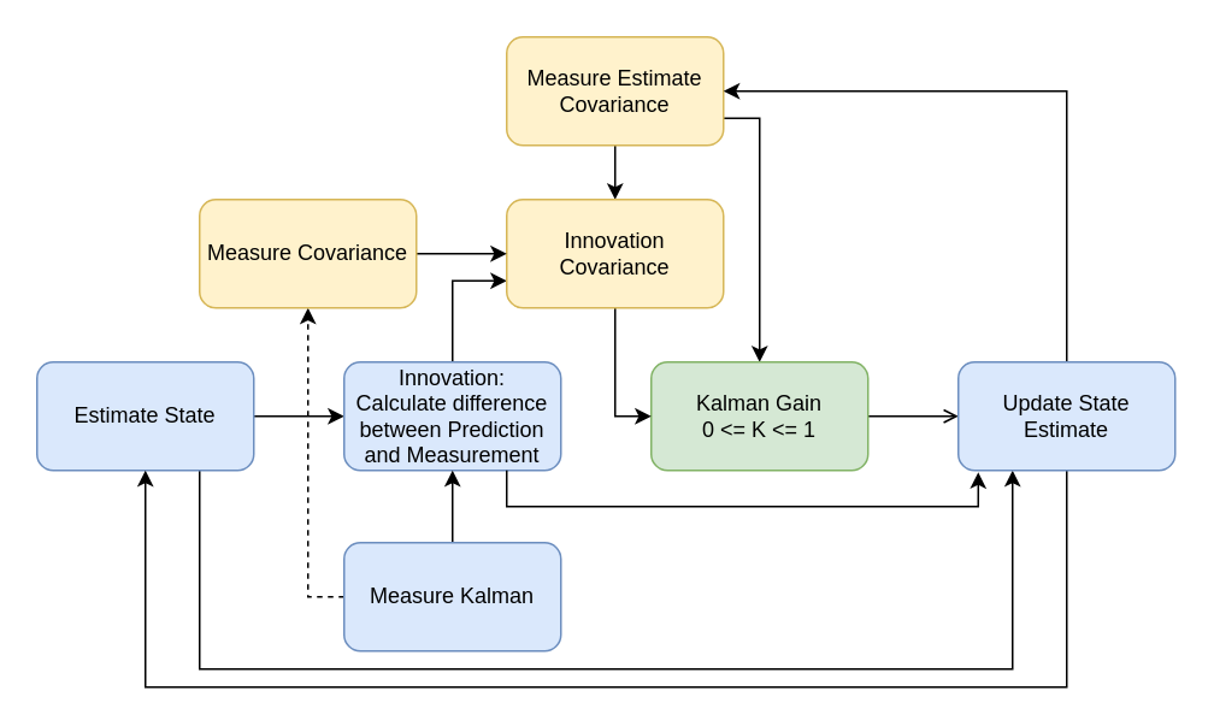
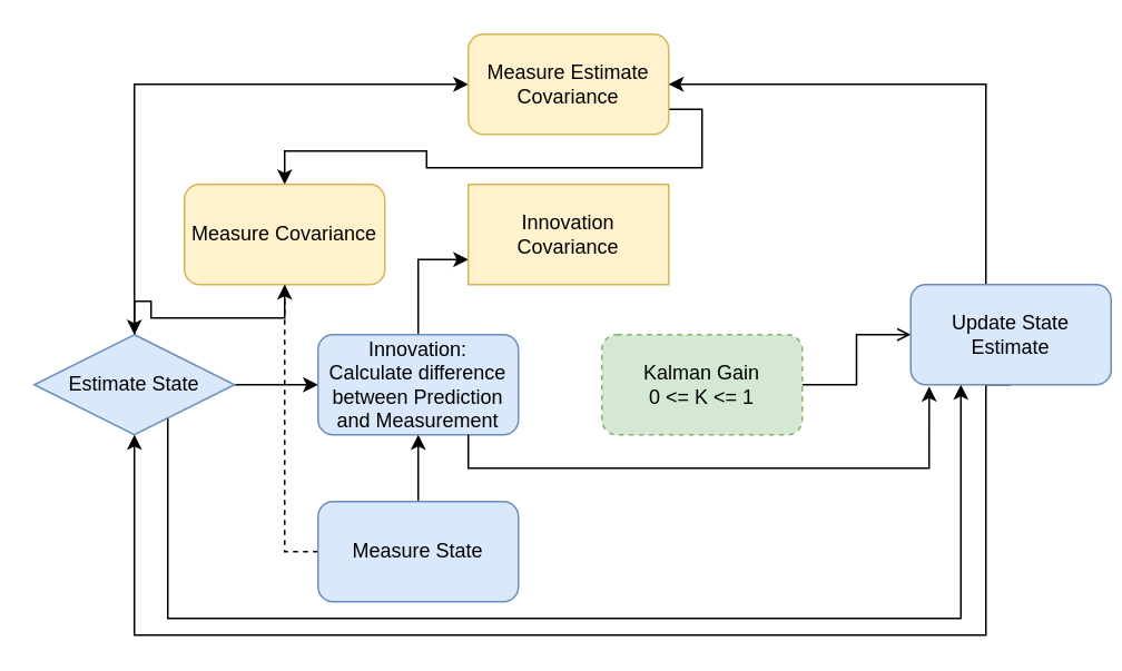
  <mxCell id="0" />
  <mxCell id="1" parent="0" />
  <mxCell id="2" style="edgeStyle=orthogonalEdgeStyle;rounded=0;orthogonalLoop=1;jettySize=auto;html=1;entryX=0;entryY=0.5;entryDx=0;entryDy=0;" edge="1" parent="1" source="5" target="10"><mxGeometry relative="1" as="geometry" /></mxCell>
+ <mxCell id="3" style="edgeStyle=orthogonalEdgeStyle;rounded=0;orthogonalLoop=1;jettySize=auto;html=1;entryX=0;entryY=0.5;entryDx=0;entryDy=0;" edge="1" parent="1" source="5" target="8"><mxGeometry relative="1" as="geometry"><Array as="points"><mxPoint x="80" y="50" /></Array></mxGeometry></mxCell>
  <mxCell id="4" style="edgeStyle=orthogonalEdgeStyle;rounded=0;orthogonalLoop=1;jettySize=auto;html=1;exitX=0.75;exitY=1;exitDx=0;exitDy=0;entryX=0.25;entryY=1;entryDx=0;entryDy=0;" edge="1" parent="1" source="5" target="17"><mxGeometry relative="1" as="geometry"><Array as="points"><mxPoint x="110" y="370" /><mxPoint x="560" y="370" /></Array></mxGeometry></mxCell>
- <mxCell id="5" value="Estimate State" style="rounded=1;whiteSpace=wrap;html=1;fillColor=#dae8fc;strokeColor=#6c8ebf;" vertex="1" parent="1"><mxGeometry x="20" y="200" width="120" height="60" as="geometry" /></mxCell>
- <mxCell id="6" style="edgeStyle=orthogonalEdgeStyle;rounded=0;orthogonalLoop=1;jettySize=auto;html=1;entryX=0.5;entryY=0;entryDx=0;entryDy=0;" edge="1" parent="1" source="8" target="14"><mxGeometry relative="1" as="geometry" /></mxCell>
- <mxCell id="7" style="edgeStyle=orthogonalEdgeStyle;rounded=0;orthogonalLoop=1;jettySize=auto;html=1;exitX=1;exitY=0.75;exitDx=0;exitDy=0;" edge="1" parent="1" source="8" target="12"><mxGeometry relative="1" as="geometry" /></mxCell>
+ <mxCell id="5" value="Estimate State" style="rhombus;whiteSpace=wrap;html=1;fillColor=#dae8fc;strokeColor=#6c8ebf;" vertex="1" parent="1"><mxGeometry x="20" y="200" width="120" height="60" as="geometry" /></mxCell>
+ <mxCell id="7" style="edgeStyle=orthogonalEdgeStyle;rounded=0;orthogonalLoop=1;jettySize=auto;html=1;exitX=1;exitY=0.75;exitDx=0;exitDy=0;" edge="1" parent="1" source="8" target="22"><mxGeometry relative="1" as="geometry" /></mxCell>
  <mxCell id="8" value="Measure Estimate Covariance" style="rounded=1;whiteSpace=wrap;html=1;fillColor=#fff2cc;strokeColor=#d6b656;" vertex="1" parent="1"><mxGeometry x="280" y="20" width="120" height="60" as="geometry" /></mxCell>
  <mxCell id="9" style="edgeStyle=orthogonalEdgeStyle;rounded=0;orthogonalLoop=1;jettySize=auto;html=1;entryX=0;entryY=0.75;entryDx=0;entryDy=0;" edge="1" parent="1" source="10" target="14"><mxGeometry relative="1" as="geometry" /></mxCell>
  <mxCell id="10" value="&lt;div&gt;Innovation:&lt;/div&gt;Calculate difference between Prediction and Measurement" style="rounded=1;whiteSpace=wrap;html=1;fillColor=#dae8fc;strokeColor=#6c8ebf;" vertex="1" parent="1"><mxGeometry x="190" y="200" width="120" height="60" as="geometry" /></mxCell>
  <mxCell id="11" style="edgeStyle=orthogonalEdgeStyle;rounded=0;orthogonalLoop=1;jettySize=auto;html=1;entryX=0;entryY=0.5;entryDx=0;entryDy=0;endArrow=open;" edge="1" parent="1" source="12" target="17"><mxGeometry relative="1" as="geometry" /></mxCell>
- <mxCell id="12" value="Kalman Gain&lt;div&gt;0 &amp;lt;= K &amp;lt;= 1&lt;/div&gt;" style="rounded=1;whiteSpace=wrap;html=1;fillColor=#d5e8d4;strokeColor=#82b366;" vertex="1" parent="1"><mxGeometry x="360" y="200" width="120" height="60" as="geometry" /></mxCell>
- <mxCell id="13" style="edgeStyle=orthogonalEdgeStyle;rounded=0;orthogonalLoop=1;jettySize=auto;html=1;entryX=0;entryY=0.5;entryDx=0;entryDy=0;" edge="1" parent="1" source="14" target="12"><mxGeometry relative="1" as="geometry" /></mxCell>
- <mxCell id="14" value="Innovation Covariance" style="rounded=1;whiteSpace=wrap;html=1;fillColor=#fff2cc;strokeColor=#d6b656;" vertex="1" parent="1"><mxGeometry x="280" y="110" width="120" height="60" as="geometry" /></mxCell>
+ <mxCell id="12" value="Kalman Gain&lt;div&gt;0 &amp;lt;= K &amp;lt;= 1&lt;/div&gt;" style="rounded=1;whiteSpace=wrap;html=1;fillColor=#d5e8d4;strokeColor=#82b366;dashed=1;" vertex="1" parent="1"><mxGeometry x="360" y="200" width="120" height="60" as="geometry" /></mxCell>
+ <mxCell id="14" value="Innovation Covariance" style="whiteSpace=wrap;html=1;fillColor=#fff2cc;strokeColor=#d6b656;rounded=0;" vertex="1" parent="1"><mxGeometry x="280" y="110" width="120" height="60" as="geometry" /></mxCell>
  <mxCell id="15" style="edgeStyle=orthogonalEdgeStyle;rounded=0;orthogonalLoop=1;jettySize=auto;html=1;entryX=1;entryY=0.5;entryDx=0;entryDy=0;" edge="1" parent="1" source="17" target="8"><mxGeometry relative="1" as="geometry"><Array as="points"><mxPoint x="590" y="50" /></Array></mxGeometry></mxCell>
  <mxCell id="16" style="edgeStyle=orthogonalEdgeStyle;rounded=0;orthogonalLoop=1;jettySize=auto;html=1;exitX=0.5;exitY=1;exitDx=0;exitDy=0;entryX=0.5;entryY=1;entryDx=0;entryDy=0;" edge="1" parent="1" source="17" target="5"><mxGeometry relative="1" as="geometry"><Array as="points"><mxPoint x="590" y="380" /><mxPoint x="80" y="380" /></Array></mxGeometry></mxCell>
- <mxCell id="17" value="Update State Estimate" style="rounded=1;whiteSpace=wrap;html=1;fillColor=#dae8fc;strokeColor=#6c8ebf;" vertex="1" parent="1"><mxGeometry x="530" y="200" width="120" height="60" as="geometry" /></mxCell>
+ <mxCell id="17" value="Update State Estimate" style="rounded=1;whiteSpace=wrap;html=1;fillColor=#dae8fc;strokeColor=#6c8ebf;" vertex="1" parent="1"><mxGeometry x="545" y="170" width="120" height="60" as="geometry" /></mxCell>
  <mxCell id="18" style="edgeStyle=orthogonalEdgeStyle;rounded=0;orthogonalLoop=1;jettySize=auto;html=1;entryX=0.5;entryY=1;entryDx=0;entryDy=0;" edge="1" parent="1" source="20" target="10"><mxGeometry relative="1" as="geometry" /></mxCell>
  <mxCell id="19" style="edgeStyle=orthogonalEdgeStyle;rounded=0;orthogonalLoop=1;jettySize=auto;html=1;entryX=0.5;entryY=1;entryDx=0;entryDy=0;dashed=1;" edge="1" parent="1" source="20" target="22"><mxGeometry relative="1" as="geometry"><Array as="points"><mxPoint x="170" y="330" /></Array></mxGeometry></mxCell>
- <mxCell id="20" value="Measure Kalman" style="rounded=1;whiteSpace=wrap;html=1;fillColor=#dae8fc;strokeColor=#6c8ebf;" vertex="1" parent="1"><mxGeometry x="190" y="300" width="120" height="60" as="geometry" /></mxCell>
- <mxCell id="21" style="edgeStyle=orthogonalEdgeStyle;rounded=0;orthogonalLoop=1;jettySize=auto;html=1;entryX=0;entryY=0.5;entryDx=0;entryDy=0;" edge="1" parent="1" source="22" target="14"><mxGeometry relative="1" as="geometry" /></mxCell>
+ <mxCell id="20" value="Measure State" style="rounded=1;whiteSpace=wrap;html=1;fillColor=#dae8fc;strokeColor=#6c8ebf;" vertex="1" parent="1"><mxGeometry x="190" y="300" width="120" height="60" as="geometry" /></mxCell>
+ <mxCell id="21" style="edgeStyle=orthogonalEdgeStyle;rounded=0;orthogonalLoop=1;jettySize=auto;html=1;" edge="1" parent="1" source="22" target="5"><mxGeometry relative="1" as="geometry" /></mxCell>
  <mxCell id="22" value="Measure Covariance" style="rounded=1;whiteSpace=wrap;html=1;fillColor=#fff2cc;strokeColor=#d6b656;" vertex="1" parent="1"><mxGeometry x="110" y="110" width="120" height="60" as="geometry" /></mxCell>
  <mxCell id="23" style="edgeStyle=orthogonalEdgeStyle;rounded=0;orthogonalLoop=1;jettySize=auto;html=1;exitX=0.75;exitY=1;exitDx=0;exitDy=0;entryX=0.092;entryY=1.017;entryDx=0;entryDy=0;entryPerimeter=0;" edge="1" parent="1" source="10" target="17"><mxGeometry relative="1" as="geometry" /></mxCell>
